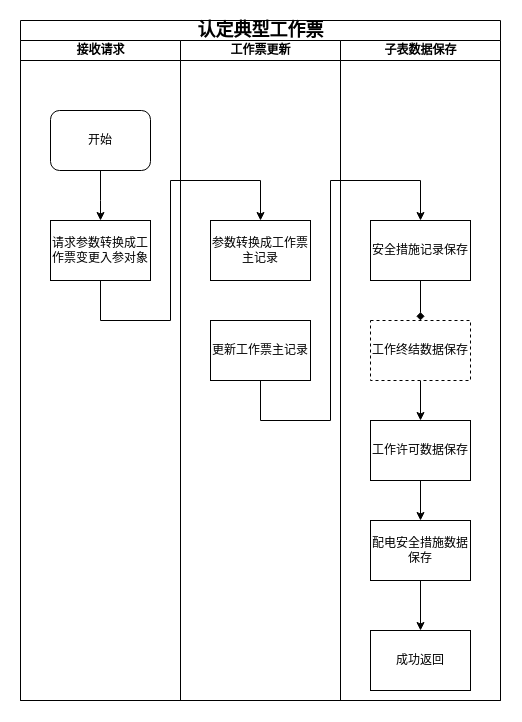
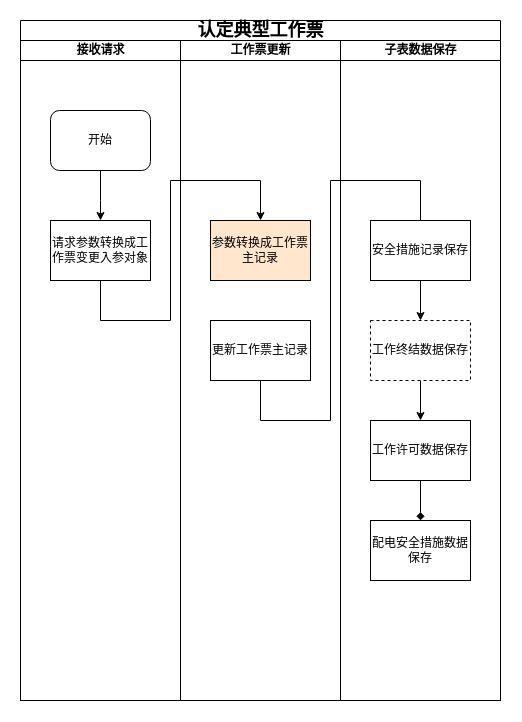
  <mxCell id="0" />
  <mxCell id="1" parent="0" />
  <mxCell id="2" value="&lt;span style=&quot;font-size: 18px;&quot;&gt;认定典型工作票&lt;/span&gt;" style="swimlane;html=1;childLayout=stackLayout;startSize=20;rounded=0;shadow=0;labelBackgroundColor=none;strokeWidth=1;fontFamily=Verdana;fontSize=8;align=center;" vertex="1" parent="1"><mxGeometry x="20" y="20" width="480" height="680" as="geometry" /></mxCell>
  <mxCell id="3" value="接收请求" style="swimlane;html=1;startSize=20;" vertex="1" parent="2"><mxGeometry y="20" width="160" height="660" as="geometry"><mxRectangle y="20" width="40" height="730" as="alternateBounds" /></mxGeometry></mxCell>
  <mxCell id="4" value="&lt;font style=&quot;font-size: 12px;&quot;&gt;开始&lt;/font&gt;" style="rounded=1;whiteSpace=wrap;html=1;shadow=0;labelBackgroundColor=none;strokeWidth=1;fontFamily=Verdana;fontSize=8;align=center;" vertex="1" parent="3"><mxGeometry x="30" y="70" width="100" height="60" as="geometry" /></mxCell>
  <mxCell id="5" value="&lt;span style=&quot;font-size: 12px;&quot;&gt;请求参数转换成工作票变更入参对象&lt;/span&gt;" style="whiteSpace=wrap;html=1;fontSize=8;fontFamily=Verdana;rounded=0;shadow=0;labelBackgroundColor=none;strokeWidth=1;" vertex="1" parent="3"><mxGeometry x="30" y="180" width="100" height="60" as="geometry" /></mxCell>
  <mxCell id="6" style="edgeStyle=orthogonalEdgeStyle;rounded=0;orthogonalLoop=1;jettySize=auto;html=1;exitX=0.5;exitY=1;exitDx=0;exitDy=0;entryX=0.5;entryY=0;entryDx=0;entryDy=0;" edge="1" parent="3" source="4" target="5"><mxGeometry relative="1" as="geometry"><Array as="points"><mxPoint x="80" y="160" /><mxPoint x="80" y="160" /></Array></mxGeometry></mxCell>
  <mxCell id="7" value="工作票更新" style="swimlane;html=1;startSize=20;" vertex="1" parent="2"><mxGeometry x="160" y="20" width="160" height="660" as="geometry" /></mxCell>
- <mxCell id="8" value="&lt;span style=&quot;font-size: 12px;&quot;&gt;参数转换成工作票主记录&lt;/span&gt;" style="whiteSpace=wrap;html=1;fontSize=8;fontFamily=Verdana;rounded=0;shadow=0;labelBackgroundColor=none;strokeWidth=1;" vertex="1" parent="7"><mxGeometry x="30" y="180" width="100" height="60" as="geometry" /></mxCell>
+ <mxCell id="8" value="&lt;span style=&quot;font-size: 12px;&quot;&gt;参数转换成工作票主记录&lt;/span&gt;" style="whiteSpace=wrap;html=1;fontSize=8;fontFamily=Verdana;rounded=0;shadow=0;labelBackgroundColor=none;strokeWidth=1;fillColor=#ffe6cc;" vertex="1" parent="7"><mxGeometry x="30" y="180" width="100" height="60" as="geometry" /></mxCell>
  <mxCell id="9" value="&lt;span style=&quot;font-size: 12px;&quot;&gt;更新工作票主记录&lt;/span&gt;" style="whiteSpace=wrap;html=1;fontSize=8;fontFamily=Verdana;rounded=0;shadow=0;labelBackgroundColor=none;strokeWidth=1;" vertex="1" parent="7"><mxGeometry x="30" y="280" width="100" height="60" as="geometry" /></mxCell>
  <mxCell id="10" value="子表数据保存" style="swimlane;html=1;startSize=20;" vertex="1" parent="2"><mxGeometry x="320" y="20" width="160" height="660" as="geometry" /></mxCell>
- <mxCell id="11" style="edgeStyle=orthogonalEdgeStyle;rounded=0;orthogonalLoop=1;jettySize=auto;html=1;exitX=0.5;exitY=1;exitDx=0;exitDy=0;entryX=0.5;entryY=0;entryDx=0;entryDy=0;endArrow=diamond;" edge="1" parent="10" source="12" target="16"><mxGeometry relative="1" as="geometry" /></mxCell>
+ <mxCell id="11" style="edgeStyle=orthogonalEdgeStyle;rounded=0;orthogonalLoop=1;jettySize=auto;html=1;exitX=0.5;exitY=1;exitDx=0;exitDy=0;entryX=0.5;entryY=0;entryDx=0;entryDy=0;" edge="1" parent="10" source="12" target="16"><mxGeometry relative="1" as="geometry" /></mxCell>
  <mxCell id="12" value="&lt;span style=&quot;font-size: 12px;&quot;&gt;安全措施记录保存&lt;/span&gt;" style="whiteSpace=wrap;html=1;fontSize=8;fontFamily=Verdana;rounded=0;shadow=0;labelBackgroundColor=none;strokeWidth=1;" vertex="1" parent="10"><mxGeometry x="30" y="180" width="100" height="60" as="geometry" /></mxCell>
  <mxCell id="13" style="edgeStyle=orthogonalEdgeStyle;rounded=0;orthogonalLoop=1;jettySize=auto;html=1;exitX=0;exitY=0.5;exitDx=0;exitDy=0;entryX=0.5;entryY=0;entryDx=0;entryDy=0;" edge="1" parent="10"><mxGeometry relative="1" as="geometry"><Array as="points"><mxPoint x="10" y="518" /><mxPoint x="10" y="690" /><mxPoint x="80" y="690" /></Array><mxPoint x="30" y="517.5" as="sourcePoint" /></mxGeometry></mxCell>
  <mxCell id="14" value="&lt;font style=&quot;font-size: 10px;&quot;&gt;否&lt;/font&gt;" style="edgeLabel;html=1;align=center;verticalAlign=middle;resizable=0;points=[];" vertex="1" connectable="0" parent="13"><mxGeometry x="-0.909" y="-2" relative="1" as="geometry"><mxPoint as="offset" /></mxGeometry></mxCell>
  <mxCell id="15" style="edgeStyle=orthogonalEdgeStyle;rounded=0;orthogonalLoop=1;jettySize=auto;html=1;exitX=0.5;exitY=1;exitDx=0;exitDy=0;" edge="1" parent="10" source="16" target="18"><mxGeometry relative="1" as="geometry" /></mxCell>
  <mxCell id="16" value="&lt;span style=&quot;font-size: 12px;&quot;&gt;工作终结数据保存&lt;/span&gt;" style="whiteSpace=wrap;html=1;fontSize=8;fontFamily=Verdana;rounded=0;shadow=0;labelBackgroundColor=none;strokeWidth=1;dashed=1;" vertex="1" parent="10"><mxGeometry x="30" y="280" width="100" height="60" as="geometry" /></mxCell>
- <mxCell id="17" style="edgeStyle=orthogonalEdgeStyle;rounded=0;orthogonalLoop=1;jettySize=auto;html=1;exitX=0.5;exitY=1;exitDx=0;exitDy=0;entryX=0.5;entryY=0;entryDx=0;entryDy=0;" edge="1" parent="10" source="18" target="20"><mxGeometry relative="1" as="geometry" /></mxCell>
+ <mxCell id="17" style="edgeStyle=orthogonalEdgeStyle;rounded=0;orthogonalLoop=1;jettySize=auto;html=1;exitX=0.5;exitY=1;exitDx=0;exitDy=0;entryX=0.5;entryY=0;entryDx=0;entryDy=0;endArrow=diamond;" edge="1" parent="10" source="18" target="20"><mxGeometry relative="1" as="geometry" /></mxCell>
  <mxCell id="18" value="&lt;span style=&quot;font-size: 12px;&quot;&gt;工作许可数据保存&lt;/span&gt;" style="whiteSpace=wrap;html=1;fontSize=8;fontFamily=Verdana;rounded=0;shadow=0;labelBackgroundColor=none;strokeWidth=1;" vertex="1" parent="10"><mxGeometry x="30" y="380" width="100" height="60" as="geometry" /></mxCell>
- <mxCell id="19" style="edgeStyle=orthogonalEdgeStyle;rounded=0;orthogonalLoop=1;jettySize=auto;html=1;exitX=0.5;exitY=1;exitDx=0;exitDy=0;entryX=0.5;entryY=0;entryDx=0;entryDy=0;" edge="1" parent="10" source="20" target="21"><mxGeometry relative="1" as="geometry" /></mxCell>
  <mxCell id="20" value="&lt;span style=&quot;font-size: 12px;&quot;&gt;配电安全措施数据保存&lt;/span&gt;" style="whiteSpace=wrap;html=1;fontSize=8;fontFamily=Verdana;rounded=0;shadow=0;labelBackgroundColor=none;strokeWidth=1;" vertex="1" parent="10"><mxGeometry x="30" y="480" width="100" height="60" as="geometry" /></mxCell>
- <mxCell id="21" value="&lt;span style=&quot;font-size: 12px;&quot;&gt;成功返回&lt;/span&gt;" style="whiteSpace=wrap;html=1;fontSize=8;fontFamily=Verdana;rounded=0;shadow=0;labelBackgroundColor=none;strokeWidth=1;" vertex="1" parent="10"><mxGeometry x="30" y="590" width="100" height="60" as="geometry" /></mxCell>
- <mxCell id="22" style="edgeStyle=orthogonalEdgeStyle;rounded=0;orthogonalLoop=1;jettySize=auto;html=1;exitX=0.5;exitY=1;exitDx=0;exitDy=0;entryX=0.5;entryY=0;entryDx=0;entryDy=0;" edge="1" parent="2" source="9" target="12"><mxGeometry relative="1" as="geometry"><Array as="points"><mxPoint x="240" y="400" /><mxPoint x="310" y="400" /><mxPoint x="310" y="160" /><mxPoint x="400" y="160" /></Array></mxGeometry></mxCell>
+ <mxCell id="22" style="edgeStyle=orthogonalEdgeStyle;rounded=0;orthogonalLoop=1;jettySize=auto;html=1;exitX=0.5;exitY=1;exitDx=0;exitDy=0;entryX=0.5;entryY=0;entryDx=0;entryDy=0;endArrow=none;" edge="1" parent="2" source="9" target="12"><mxGeometry relative="1" as="geometry"><Array as="points"><mxPoint x="240" y="400" /><mxPoint x="310" y="400" /><mxPoint x="310" y="160" /><mxPoint x="400" y="160" /></Array></mxGeometry></mxCell>
  <mxCell id="23" style="edgeStyle=orthogonalEdgeStyle;rounded=0;orthogonalLoop=1;jettySize=auto;html=1;exitX=0.5;exitY=1;exitDx=0;exitDy=0;entryX=0.5;entryY=0;entryDx=0;entryDy=0;" edge="1" parent="2" source="5" target="8"><mxGeometry relative="1" as="geometry"><Array as="points"><mxPoint x="80" y="300" /><mxPoint x="150" y="300" /><mxPoint x="150" y="160" /><mxPoint x="240" y="160" /></Array></mxGeometry></mxCell>
